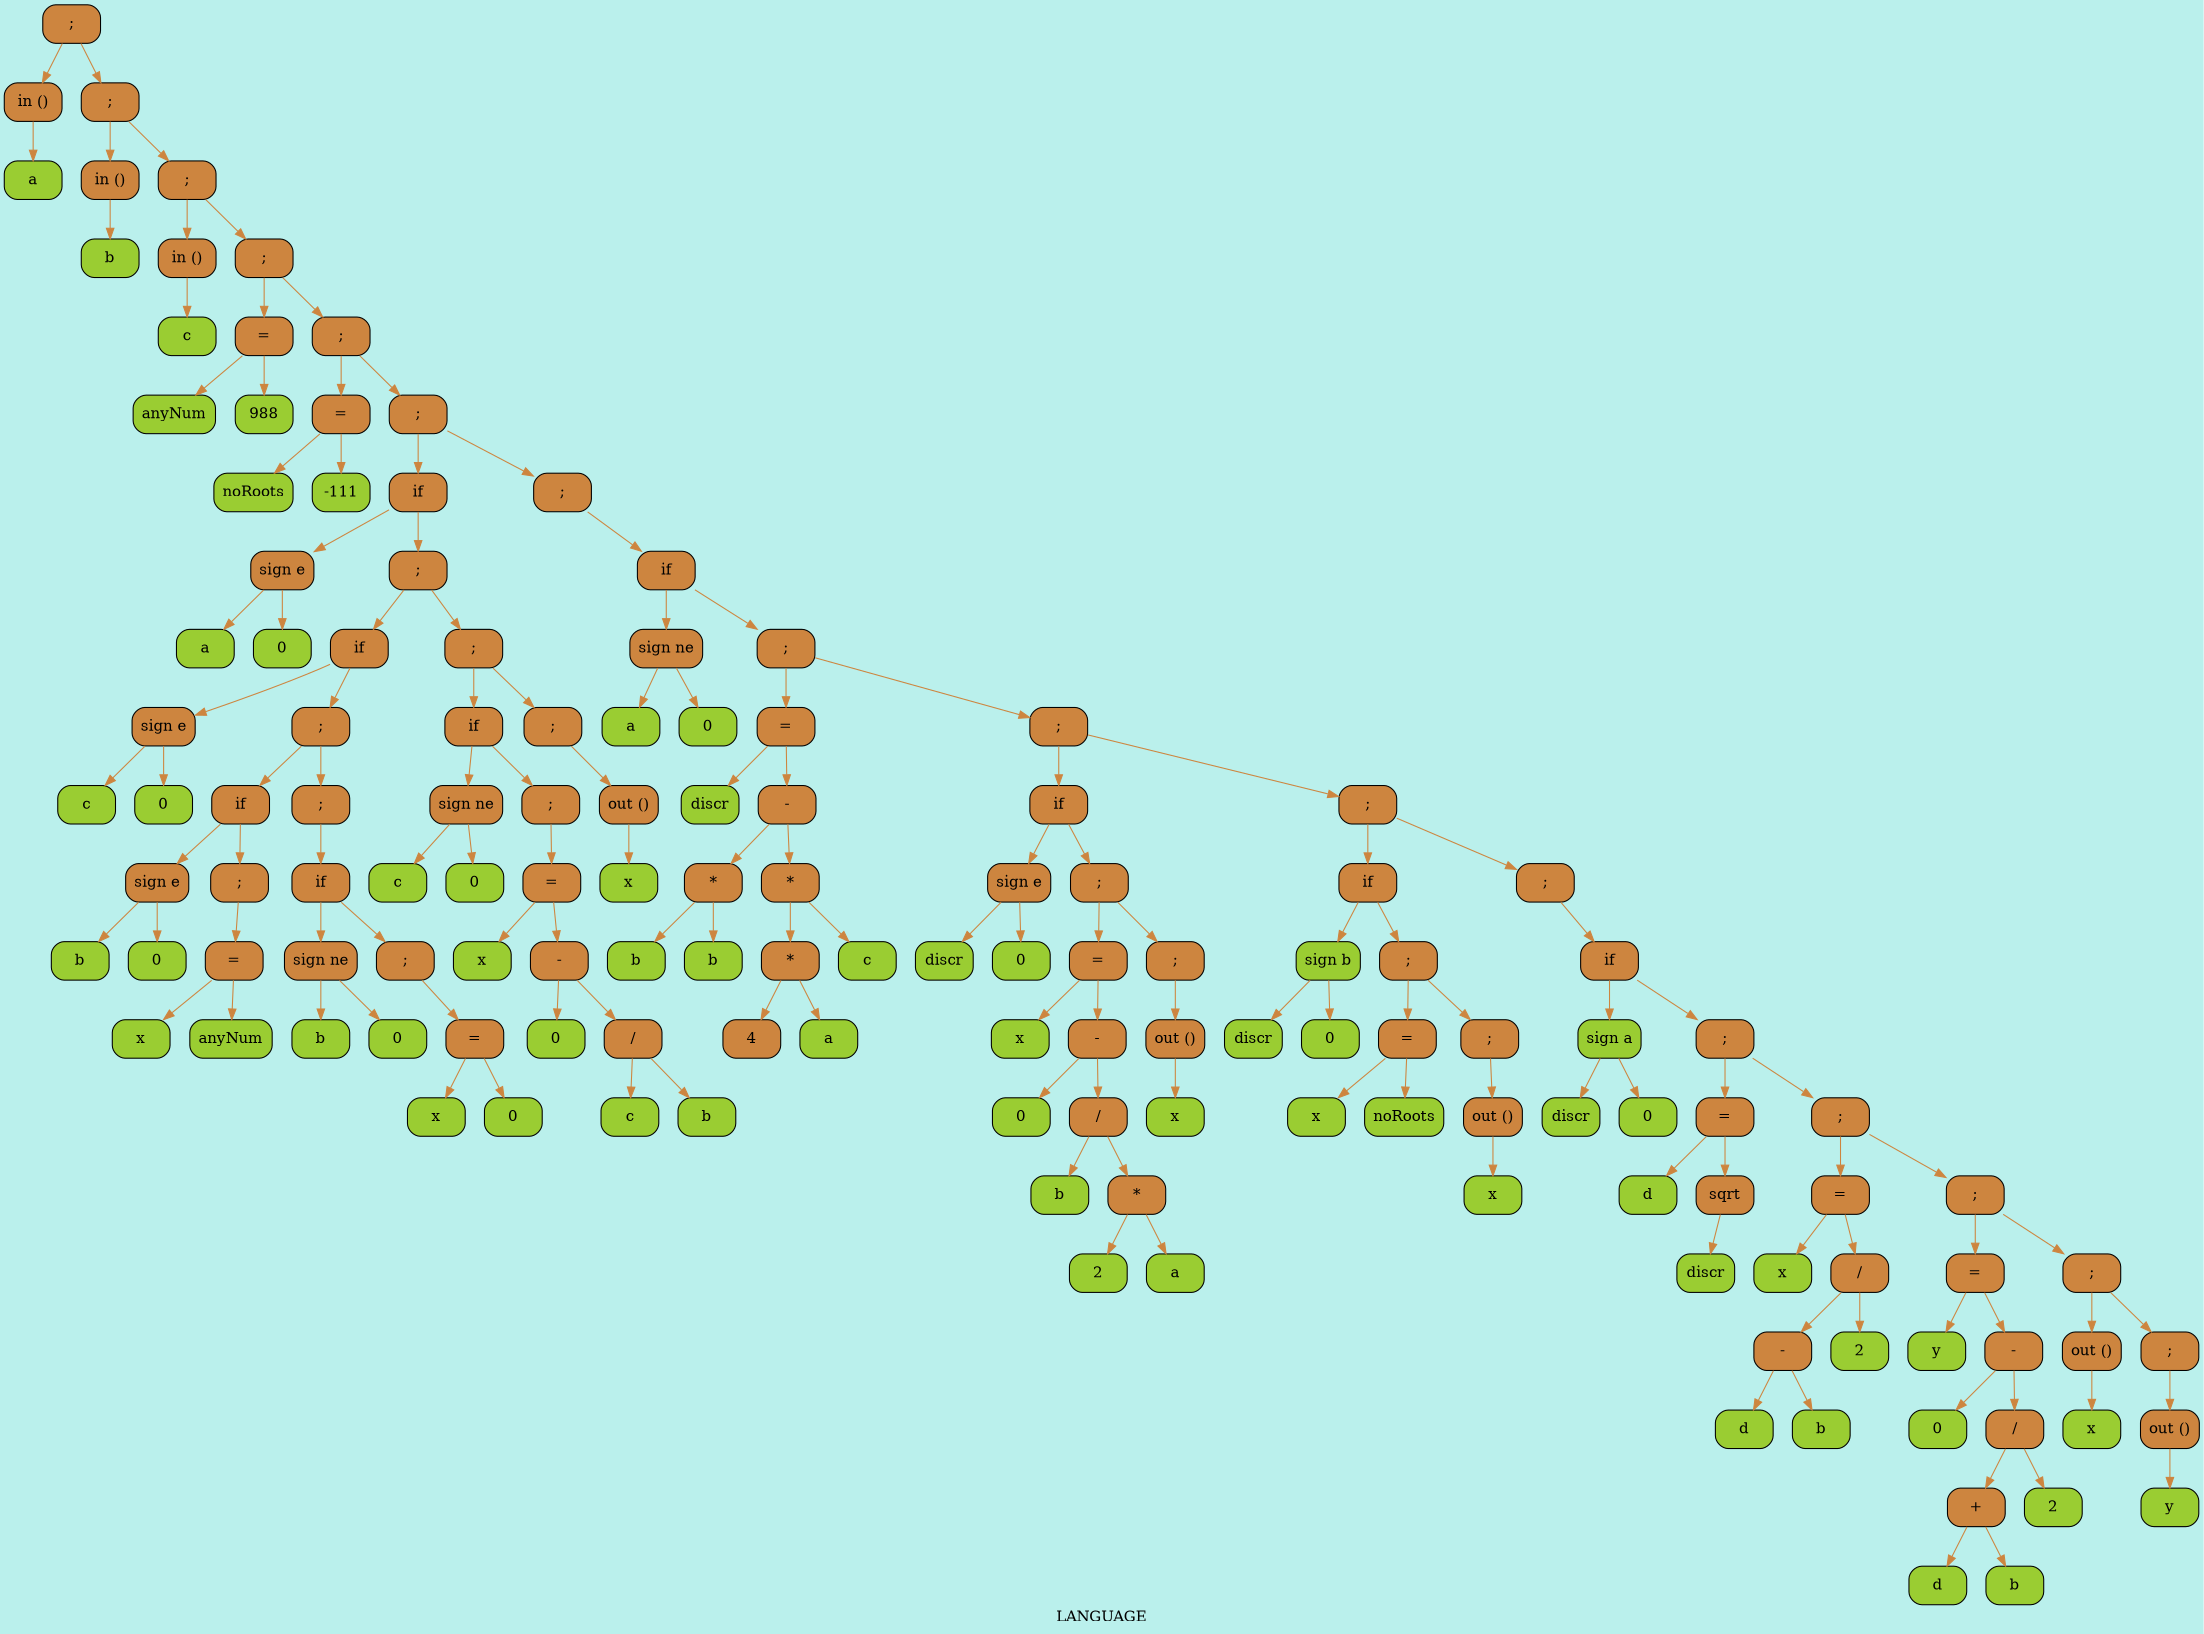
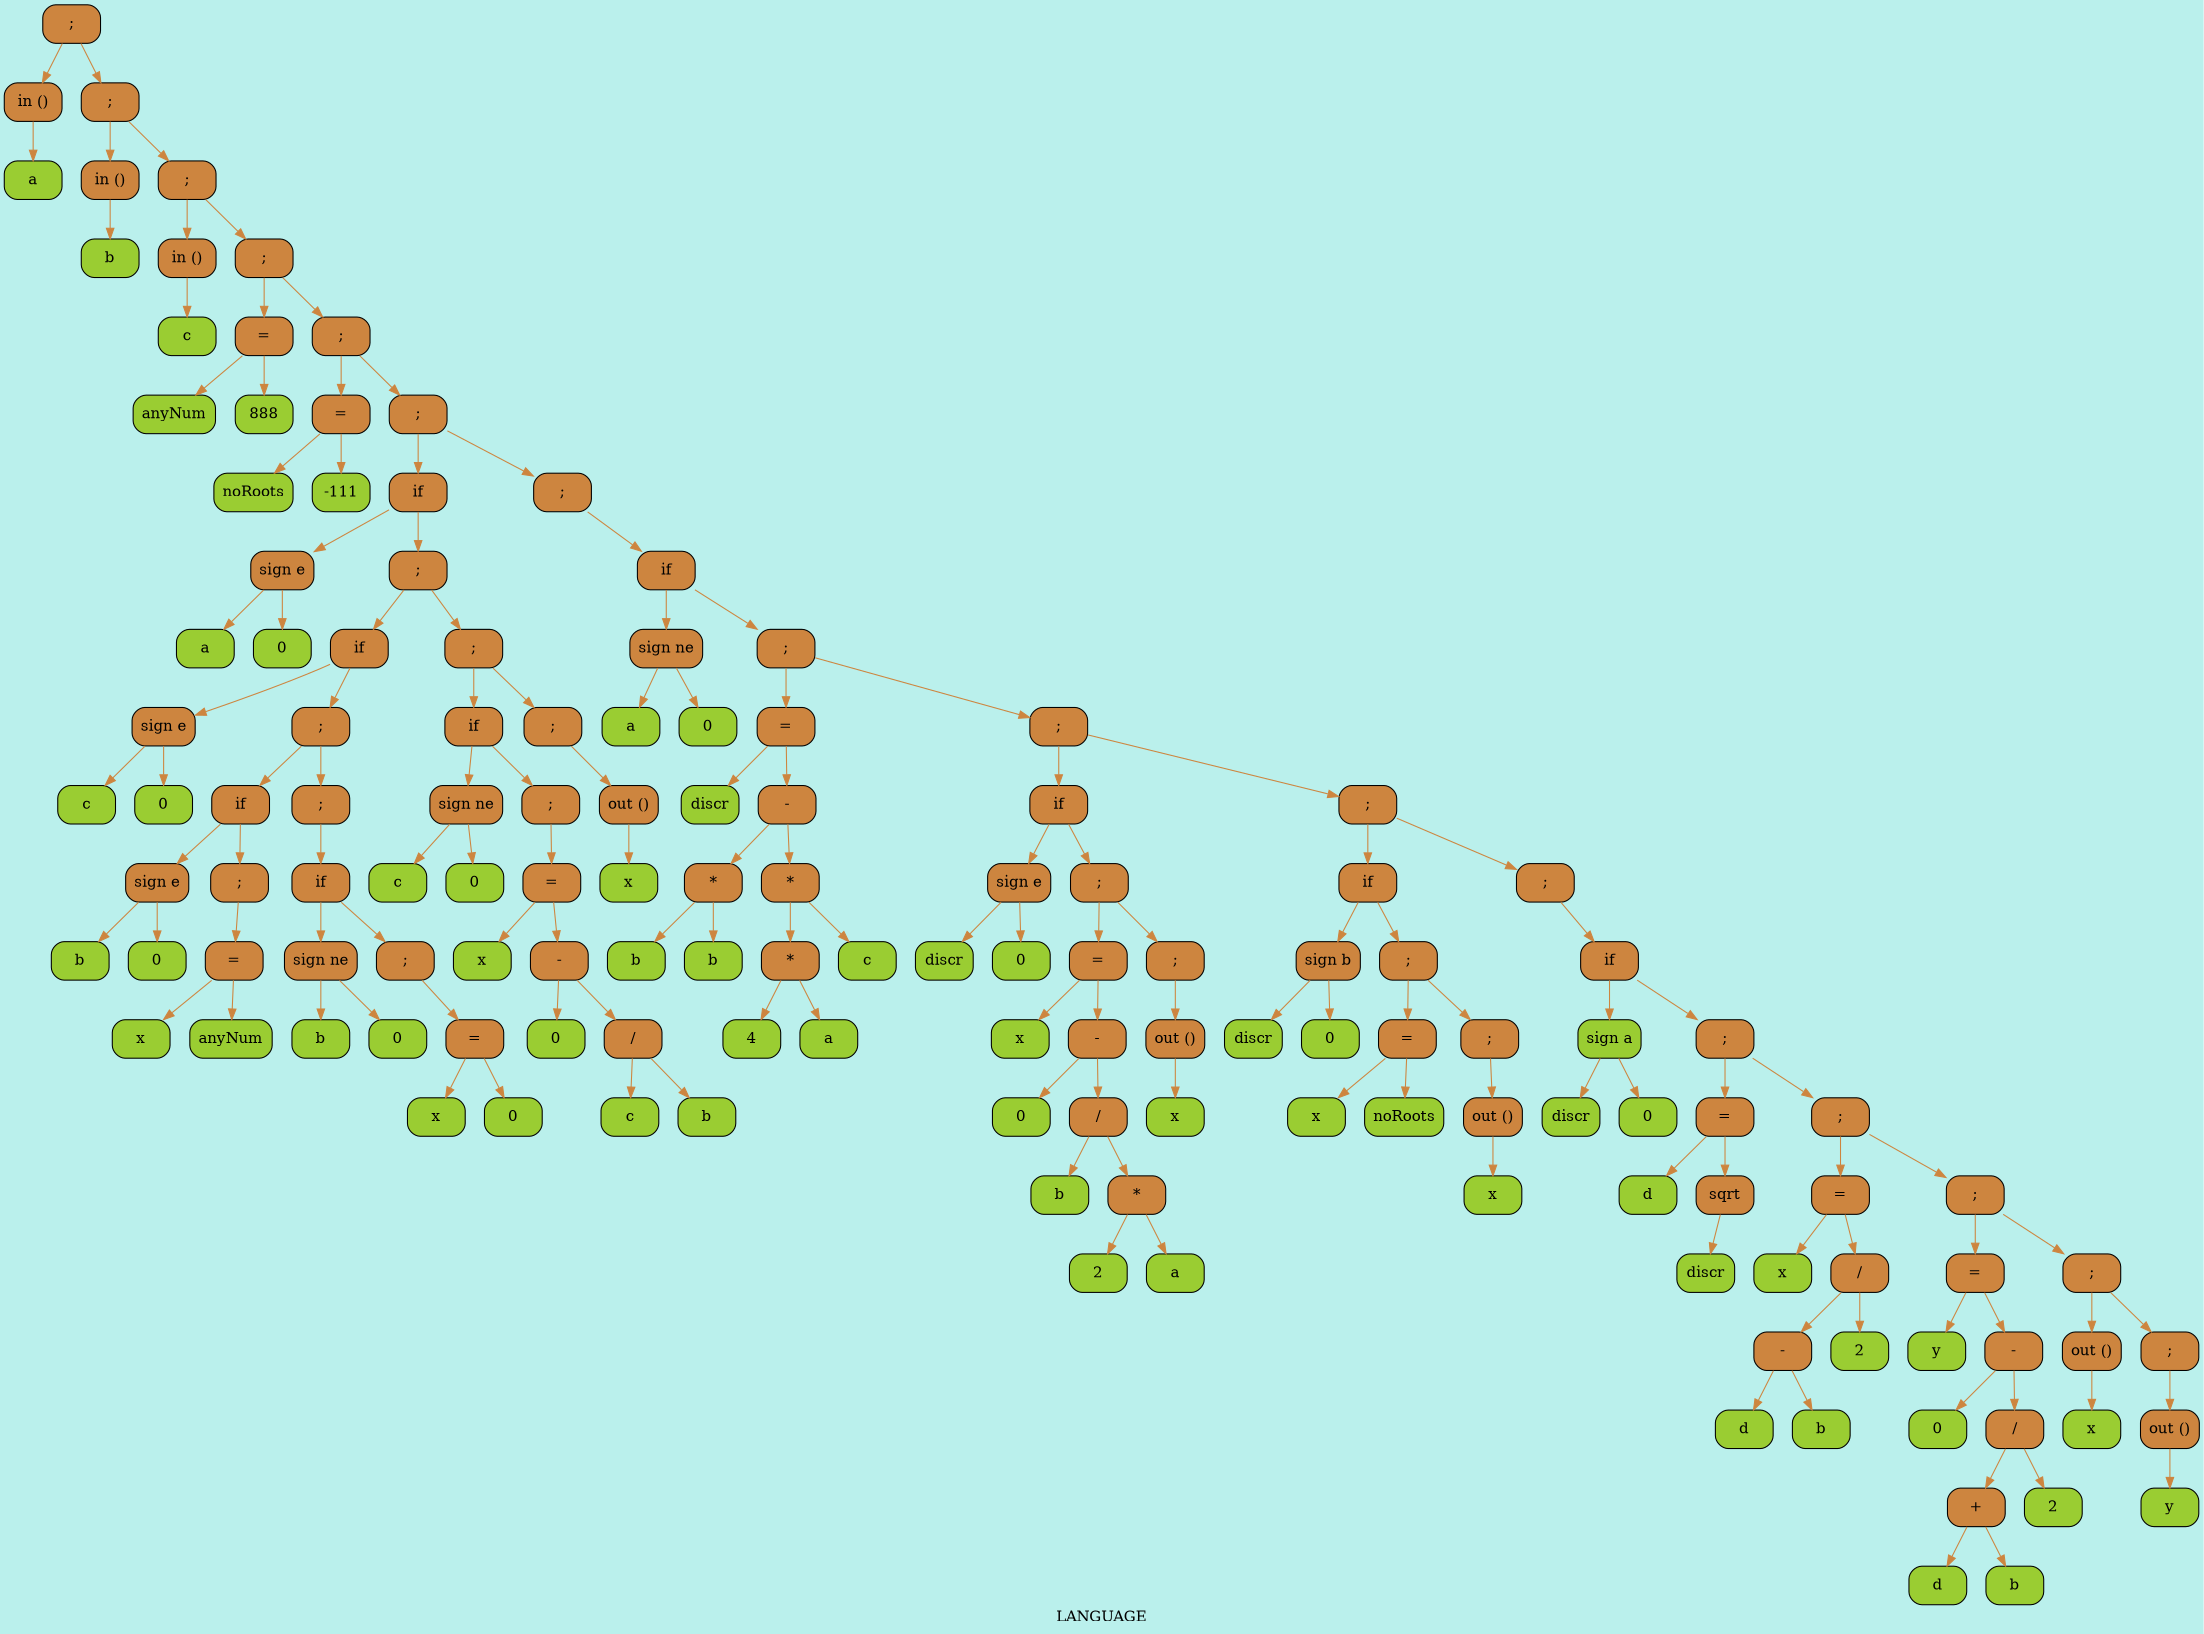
  digraph {
    bgcolor="#BAF0EC"
    label=< LANGUAGE >
    node [fillcolor=Peru shape=Mrecord style=filled]
    edge [color=Peru style=filled]
    n1 [label=";"]
    n2 [label="in ()"]
    n3 [label=";"]
    n4 [fillcolor=YellowGreen label=a]
    n5 [label="in ()"]
    n6 [label=";"]
    n7 [fillcolor=YellowGreen label=b]
    n8 [label="in ()"]
    n9 [label=";"]
    n10 [fillcolor=YellowGreen label=c]
    n11 [label="="]
    n12 [label=";"]
    n13 [fillcolor=YellowGreen label=anyNum]
-   n14 [fillcolor=YellowGreen label=988]
+   n14 [fillcolor=YellowGreen label=888]
    n15 [label="="]
    n16 [label=";"]
    n17 [fillcolor=YellowGreen label=noRoots]
    n18 [fillcolor=YellowGreen label=-111]
    n19 [label=if]
    n20 [label=";"]
    n21 [label="sign e"]
    n22 [label=";"]
    n23 [label=if]
    n24 [fillcolor=YellowGreen label=a]
    n25 [fillcolor=YellowGreen label=0]
    n26 [label=if]
    n27 [label=";"]
    n28 [label="sign e"]
    n29 [label=";"]
    n30 [label=if]
    n31 [label=";"]
    n32 [fillcolor=YellowGreen label=c]
    n33 [fillcolor=YellowGreen label=0]
    n34 [label=if]
    n35 [label=";"]
    n36 [label="sign e"]
    n37 [label=";"]
    n38 [label=if]
    n39 [fillcolor=YellowGreen label=b]
    n40 [fillcolor=YellowGreen label=0]
    n41 [label="="]
    n42 [fillcolor=YellowGreen label=x]
    n43 [fillcolor=YellowGreen label=anyNum]
    n44 [label="sign ne"]
    n45 [label=";"]
    n46 [fillcolor=YellowGreen label=b]
    n47 [fillcolor=YellowGreen label=0]
    n48 [label="="]
    n49 [fillcolor=YellowGreen label=x]
    n50 [fillcolor=YellowGreen label=0]
    n51 [label="sign ne"]
    n52 [label=";"]
    n53 [label="out ()"]
    n54 [fillcolor=YellowGreen label=c]
    n55 [fillcolor=YellowGreen label=0]
    n56 [label="="]
    n57 [fillcolor=YellowGreen label=x]
    n58 [label="-"]
    n59 [fillcolor=YellowGreen label=0]
    n60 [label="/"]
    n61 [fillcolor=YellowGreen label=c]
    n62 [fillcolor=YellowGreen label=b]
    n63 [fillcolor=YellowGreen label=x]
    n64 [label="sign ne"]
    n65 [label=";"]
    n66 [fillcolor=YellowGreen label=a]
    n67 [fillcolor=YellowGreen label=0]
    n68 [label="="]
    n69 [label=";"]
    n70 [fillcolor=YellowGreen label=discr]
    n71 [label="-"]
    n72 [label=if]
    n73 [label=";"]
    n74 [label="*"]
    n75 [label="*"]
    n76 [fillcolor=YellowGreen label=b]
    n77 [fillcolor=YellowGreen label=b]
    n78 [label="*"]
    n79 [fillcolor=YellowGreen label=c]
-   n80 [label=4]
+   n80 [fillcolor=YellowGreen label=4]
    n81 [fillcolor=YellowGreen label=a]
    n82 [label="sign e"]
    n83 [label=";"]
    n84 [label=if]
    n85 [label=";"]
    n86 [fillcolor=YellowGreen label=discr]
    n87 [fillcolor=YellowGreen label=0]
    n88 [label="="]
    n89 [label=";"]
    n90 [fillcolor=YellowGreen label=x]
    n91 [label="-"]
    n92 [label="out ()"]
    n93 [fillcolor=YellowGreen label=0]
    n94 [label="/"]
    n95 [fillcolor=YellowGreen label=b]
    n96 [label="*"]
    n97 [fillcolor=YellowGreen label=2]
    n98 [fillcolor=YellowGreen label=a]
    n99 [fillcolor=YellowGreen label=x]
-   n100 [fillcolor=YellowGreen label="sign b"]
+   n100 [label="sign b"]
    n101 [label=";"]
    n102 [label=if]
    n103 [fillcolor=YellowGreen label=discr]
    n104 [fillcolor=YellowGreen label=0]
    n105 [label="="]
    n106 [label=";"]
    n107 [fillcolor=YellowGreen label=x]
    n108 [fillcolor=YellowGreen label=noRoots]
    n109 [label="out ()"]
    n110 [fillcolor=YellowGreen label=x]
    n111 [fillcolor=YellowGreen label="sign a"]
    n112 [label=";"]
    n113 [fillcolor=YellowGreen label=discr]
    n114 [fillcolor=YellowGreen label=0]
    n115 [label="="]
    n116 [label=";"]
    n117 [fillcolor=YellowGreen label=d]
    n118 [label=sqrt]
    n119 [label="="]
    n120 [label=";"]
    n121 [fillcolor=YellowGreen label=discr]
    n122 [fillcolor=YellowGreen label=x]
    n123 [label="/"]
    n124 [label="="]
    n125 [label=";"]
    n126 [label="-"]
    n127 [fillcolor=YellowGreen label=2]
    n128 [fillcolor=YellowGreen label=d]
    n129 [fillcolor=YellowGreen label=b]
    n130 [fillcolor=YellowGreen label=y]
    n131 [label="-"]
    n132 [label="out ()"]
    n133 [label=";"]
    n134 [fillcolor=YellowGreen label=0]
    n135 [label="/"]
    n136 [label="+"]
    n137 [fillcolor=YellowGreen label=2]
    n138 [fillcolor=YellowGreen label=d]
    n139 [fillcolor=YellowGreen label=b]
    n140 [fillcolor=YellowGreen label=x]
    n141 [label="out ()"]
    n142 [fillcolor=YellowGreen label=y]
    n1 -> n2
    n1 -> n3
    n2 -> n4
    n3 -> n5
    n3 -> n6
    n5 -> n7
    n6 -> n8
    n6 -> n9
    n8 -> n10
    n9 -> n11
    n9 -> n12
    n11 -> n13
    n11 -> n14
    n12 -> n15
    n12 -> n16
    n15 -> n17
    n15 -> n18
    n16 -> n19
    n16 -> n20
    n19 -> n21
    n19 -> n22
    n20 -> n23
    n21 -> n24
    n21 -> n25
    n22 -> n26
    n22 -> n27
    n23 -> n64
    n23 -> n65
    n26 -> n28
    n26 -> n29
    n27 -> n30
    n27 -> n31
    n28 -> n32
    n28 -> n33
    n29 -> n34
    n29 -> n35
    n30 -> n51
    n30 -> n52
    n31 -> n53
    n34 -> n36
    n34 -> n37
    n35 -> n38
    n36 -> n39
    n36 -> n40
    n37 -> n41
    n38 -> n44
    n38 -> n45
    n41 -> n42
    n41 -> n43
    n44 -> n46
    n44 -> n47
    n45 -> n48
    n48 -> n49
    n48 -> n50
    n51 -> n54
    n51 -> n55
    n52 -> n56
    n53 -> n63
    n56 -> n57
    n56 -> n58
    n58 -> n59
    n58 -> n60
    n60 -> n61
    n60 -> n62
    n64 -> n66
    n64 -> n67
    n65 -> n68
    n65 -> n69
    n68 -> n70
    n68 -> n71
    n69 -> n72
    n69 -> n73
    n71 -> n74
    n71 -> n75
    n72 -> n82
    n72 -> n83
    n73 -> n84
    n73 -> n85
    n74 -> n76
    n74 -> n77
    n75 -> n78
    n75 -> n79
    n78 -> n80
    n78 -> n81
    n82 -> n86
    n82 -> n87
    n83 -> n88
    n83 -> n89
    n84 -> n100
    n84 -> n101
    n85 -> n102
    n88 -> n90
    n88 -> n91
    n89 -> n92
    n91 -> n93
    n91 -> n94
    n92 -> n99
    n94 -> n95
    n94 -> n96
    n96 -> n97
    n96 -> n98
    n100 -> n103
    n100 -> n104
    n101 -> n105
    n101 -> n106
    n102 -> n111
    n102 -> n112
    n105 -> n107
    n105 -> n108
    n106 -> n109
    n109 -> n110
    n111 -> n113
    n111 -> n114
    n112 -> n115
    n112 -> n116
    n115 -> n117
    n115 -> n118
    n116 -> n119
    n116 -> n120
    n118 -> n121
    n119 -> n122
    n119 -> n123
    n120 -> n124
    n120 -> n125
    n123 -> n126
    n123 -> n127
    n124 -> n130
    n124 -> n131
    n125 -> n132
    n125 -> n133
    n126 -> n128
    n126 -> n129
    n131 -> n134
    n131 -> n135
    n132 -> n140
    n133 -> n141
    n135 -> n136
    n135 -> n137
    n136 -> n138
    n136 -> n139
    n141 -> n142
  }
